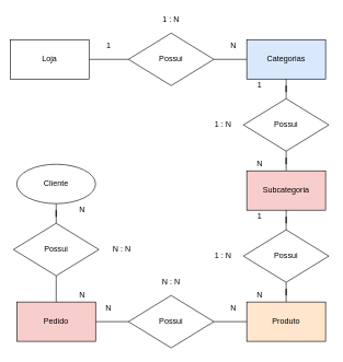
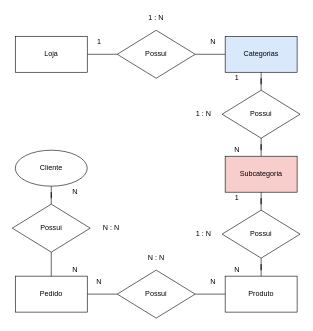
  <mxCell id="0" />
  <mxCell id="1" parent="0" />
  <mxCell id="2" value="" style="edgeStyle=orthogonalEdgeStyle;rounded=0;orthogonalLoop=1;jettySize=auto;html=1;endArrow=none;endFill=0;" edge="1" parent="1" source="3" target="5"><mxGeometry relative="1" as="geometry" /></mxCell>
- <mxCell id="3" value="Loja" style="rounded=0;whiteSpace=wrap;html=1;" vertex="1" parent="1"><mxGeometry x="15" y="60" width="120" height="60" as="geometry" /></mxCell>
+ <mxCell id="3" value="Loja" style="rounded=0;whiteSpace=wrap;html=1;" vertex="1" parent="1"><mxGeometry x="25" y="60" width="120" height="60" as="geometry" /></mxCell>
  <mxCell id="4" value="1" style="text;html=1;strokeColor=none;fillColor=none;align=center;verticalAlign=middle;whiteSpace=wrap;rounded=0;" vertex="1" parent="1"><mxGeometry x="145" y="60" width="40" height="20" as="geometry" /></mxCell>
  <mxCell id="5" value="Possui" style="rhombus;whiteSpace=wrap;html=1;rounded=0;" vertex="1" parent="1"><mxGeometry x="195" y="50" width="130" height="80" as="geometry" /></mxCell>
  <mxCell id="6" value="" style="edgeStyle=orthogonalEdgeStyle;rounded=0;orthogonalLoop=1;jettySize=auto;html=1;endArrow=none;endFill=0;" edge="1" parent="1" source="7" target="5"><mxGeometry relative="1" as="geometry" /></mxCell>
  <mxCell id="7" value="Categorias" style="rounded=0;whiteSpace=wrap;html=1;fillColor=#dae8fc;" vertex="1" parent="1"><mxGeometry x="375" y="60" width="120" height="60" as="geometry" /></mxCell>
  <mxCell id="8" value="" style="edgeStyle=orthogonalEdgeStyle;rounded=0;orthogonalLoop=1;jettySize=auto;html=1;endArrow=none;endFill=0;" edge="1" parent="1" source="9" target="7"><mxGeometry relative="1" as="geometry" /></mxCell>
  <mxCell id="9" value="Possui" style="rhombus;whiteSpace=wrap;html=1;rounded=0;" vertex="1" parent="1"><mxGeometry x="370" y="150" width="130" height="80" as="geometry" /></mxCell>
  <mxCell id="10" value="" style="edgeStyle=orthogonalEdgeStyle;rounded=0;orthogonalLoop=1;jettySize=auto;html=1;endArrow=none;endFill=0;" edge="1" parent="1" source="11" target="9"><mxGeometry relative="1" as="geometry" /></mxCell>
  <mxCell id="11" value="Subcategoria" style="rounded=0;whiteSpace=wrap;html=1;fillColor=#f8cecc;" vertex="1" parent="1"><mxGeometry x="375" y="260" width="120" height="60" as="geometry" /></mxCell>
  <mxCell id="12" value="" style="edgeStyle=orthogonalEdgeStyle;rounded=0;orthogonalLoop=1;jettySize=auto;html=1;endArrow=none;endFill=0;" edge="1" parent="1" source="13" target="15"><mxGeometry relative="1" as="geometry" /></mxCell>
- <mxCell id="13" value="Produto" style="rounded=0;whiteSpace=wrap;html=1;fillColor=#ffe6cc;" vertex="1" parent="1"><mxGeometry x="375" y="460" width="120" height="60" as="geometry" /></mxCell>
+ <mxCell id="13" value="Produto" style="rounded=0;whiteSpace=wrap;html=1;" vertex="1" parent="1"><mxGeometry x="375" y="460" width="120" height="60" as="geometry" /></mxCell>
  <mxCell id="14" value="" style="edgeStyle=orthogonalEdgeStyle;rounded=0;orthogonalLoop=1;jettySize=auto;html=1;endArrow=none;endFill=0;" edge="1" parent="1" source="15" target="11"><mxGeometry relative="1" as="geometry" /></mxCell>
  <mxCell id="15" value="Possui" style="rhombus;whiteSpace=wrap;html=1;rounded=0;" vertex="1" parent="1"><mxGeometry x="370" y="350" width="130" height="80" as="geometry" /></mxCell>
  <mxCell id="16" value="" style="edgeStyle=orthogonalEdgeStyle;rounded=0;orthogonalLoop=1;jettySize=auto;html=1;endArrow=none;endFill=0;" edge="1" parent="1" source="17" target="13"><mxGeometry relative="1" as="geometry" /></mxCell>
  <mxCell id="17" value="Possui" style="rhombus;whiteSpace=wrap;html=1;rounded=0;" vertex="1" parent="1"><mxGeometry x="195" y="450" width="130" height="80" as="geometry" /></mxCell>
  <mxCell id="18" value="" style="edgeStyle=orthogonalEdgeStyle;rounded=0;orthogonalLoop=1;jettySize=auto;html=1;endArrow=none;endFill=0;" edge="1" parent="1" source="19" target="17"><mxGeometry relative="1" as="geometry" /></mxCell>
- <mxCell id="19" value="Pedido" style="rounded=0;whiteSpace=wrap;html=1;fillColor=#f8cecc;" vertex="1" parent="1"><mxGeometry x="25" y="460" width="120" height="60" as="geometry" /></mxCell>
+ <mxCell id="19" value="Pedido" style="rounded=0;whiteSpace=wrap;html=1;" vertex="1" parent="1"><mxGeometry x="25" y="460" width="120" height="60" as="geometry" /></mxCell>
  <mxCell id="20" value="" style="edgeStyle=orthogonalEdgeStyle;rounded=0;orthogonalLoop=1;jettySize=auto;html=1;endArrow=none;endFill=0;" edge="1" parent="1" source="21" target="23"><mxGeometry relative="1" as="geometry" /></mxCell>
  <mxCell id="21" value="Cliente" style="ellipse;whiteSpace=wrap;html=1;" vertex="1" parent="1"><mxGeometry x="25" y="250" width="120" height="60" as="geometry" /></mxCell>
  <mxCell id="22" value="" style="edgeStyle=orthogonalEdgeStyle;rounded=0;orthogonalLoop=1;jettySize=auto;html=1;endArrow=none;endFill=0;" edge="1" parent="1" source="23" target="19"><mxGeometry relative="1" as="geometry" /></mxCell>
  <mxCell id="23" value="Possui" style="rhombus;whiteSpace=wrap;html=1;rounded=0;" vertex="1" parent="1"><mxGeometry x="20" y="340" width="130" height="80" as="geometry" /></mxCell>
  <mxCell id="24" value="N" style="text;html=1;strokeColor=none;fillColor=none;align=center;verticalAlign=middle;whiteSpace=wrap;rounded=0;" vertex="1" parent="1"><mxGeometry x="335" y="60" width="40" height="20" as="geometry" /></mxCell>
  <mxCell id="25" value="1" style="text;html=1;strokeColor=none;fillColor=none;align=center;verticalAlign=middle;whiteSpace=wrap;rounded=0;" vertex="1" parent="1"><mxGeometry x="375" y="120" width="40" height="20" as="geometry" /></mxCell>
  <mxCell id="26" value="N" style="text;html=1;strokeColor=none;fillColor=none;align=center;verticalAlign=middle;whiteSpace=wrap;rounded=0;" vertex="1" parent="1"><mxGeometry x="375" y="240" width="40" height="20" as="geometry" /></mxCell>
  <mxCell id="27" value="1" style="text;html=1;strokeColor=none;fillColor=none;align=center;verticalAlign=middle;whiteSpace=wrap;rounded=0;" vertex="1" parent="1"><mxGeometry x="375" y="320" width="40" height="20" as="geometry" /></mxCell>
  <mxCell id="28" value="N" style="text;html=1;strokeColor=none;fillColor=none;align=center;verticalAlign=middle;whiteSpace=wrap;rounded=0;" vertex="1" parent="1"><mxGeometry x="375" y="440" width="40" height="20" as="geometry" /></mxCell>
  <mxCell id="29" value="N" style="text;html=1;strokeColor=none;fillColor=none;align=center;verticalAlign=middle;whiteSpace=wrap;rounded=0;" vertex="1" parent="1"><mxGeometry x="335" y="460" width="40" height="20" as="geometry" /></mxCell>
  <mxCell id="30" value="N" style="text;html=1;strokeColor=none;fillColor=none;align=center;verticalAlign=middle;whiteSpace=wrap;rounded=0;" vertex="1" parent="1"><mxGeometry x="145" y="460" width="40" height="20" as="geometry" /></mxCell>
  <mxCell id="31" value="N" style="text;html=1;strokeColor=none;fillColor=none;align=center;verticalAlign=middle;whiteSpace=wrap;rounded=0;" vertex="1" parent="1"><mxGeometry x="105" y="440" width="40" height="20" as="geometry" /></mxCell>
  <mxCell id="32" value="N" style="text;html=1;strokeColor=none;fillColor=none;align=center;verticalAlign=middle;whiteSpace=wrap;rounded=0;" vertex="1" parent="1"><mxGeometry x="105" y="310" width="40" height="20" as="geometry" /></mxCell>
  <mxCell id="33" value="1 : N" style="text;html=1;strokeColor=none;fillColor=none;align=center;verticalAlign=middle;whiteSpace=wrap;rounded=0;" vertex="1" parent="1"><mxGeometry x="240" y="20" width="40" height="20" as="geometry" /></mxCell>
  <mxCell id="34" value="1 : N" style="text;html=1;strokeColor=none;fillColor=none;align=center;verticalAlign=middle;whiteSpace=wrap;rounded=0;" vertex="1" parent="1"><mxGeometry x="319" y="180" width="40" height="20" as="geometry" /></mxCell>
  <mxCell id="35" value="1 : N" style="text;html=1;strokeColor=none;fillColor=none;align=center;verticalAlign=middle;whiteSpace=wrap;rounded=0;" vertex="1" parent="1"><mxGeometry x="319" y="380" width="40" height="20" as="geometry" /></mxCell>
  <mxCell id="36" value="N : N" style="text;html=1;strokeColor=none;fillColor=none;align=center;verticalAlign=middle;whiteSpace=wrap;rounded=0;" vertex="1" parent="1"><mxGeometry x="240" y="420" width="40" height="20" as="geometry" /></mxCell>
  <mxCell id="37" value="N : N" style="text;html=1;strokeColor=none;fillColor=none;align=center;verticalAlign=middle;whiteSpace=wrap;rounded=0;" vertex="1" parent="1"><mxGeometry x="165" y="370" width="40" height="20" as="geometry" /></mxCell>
